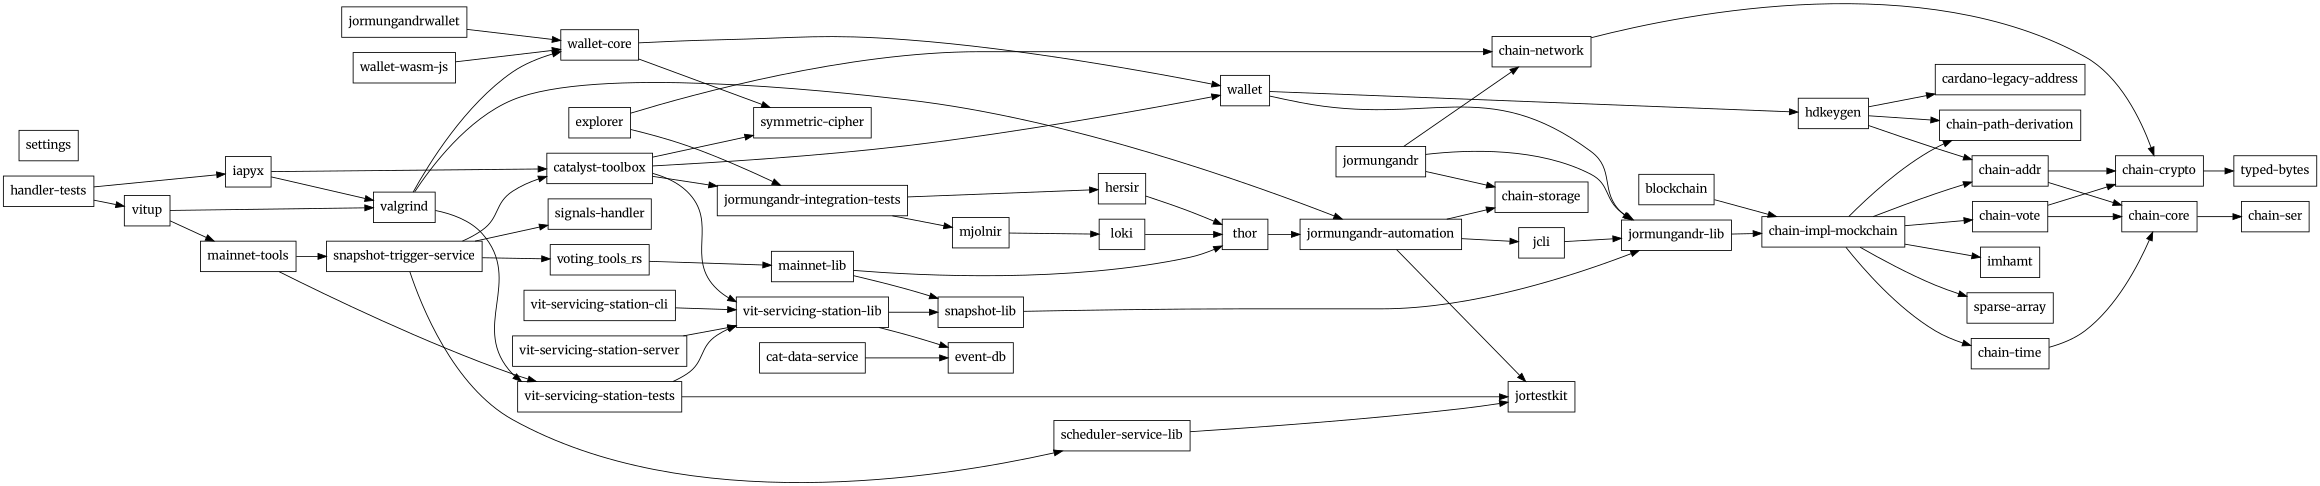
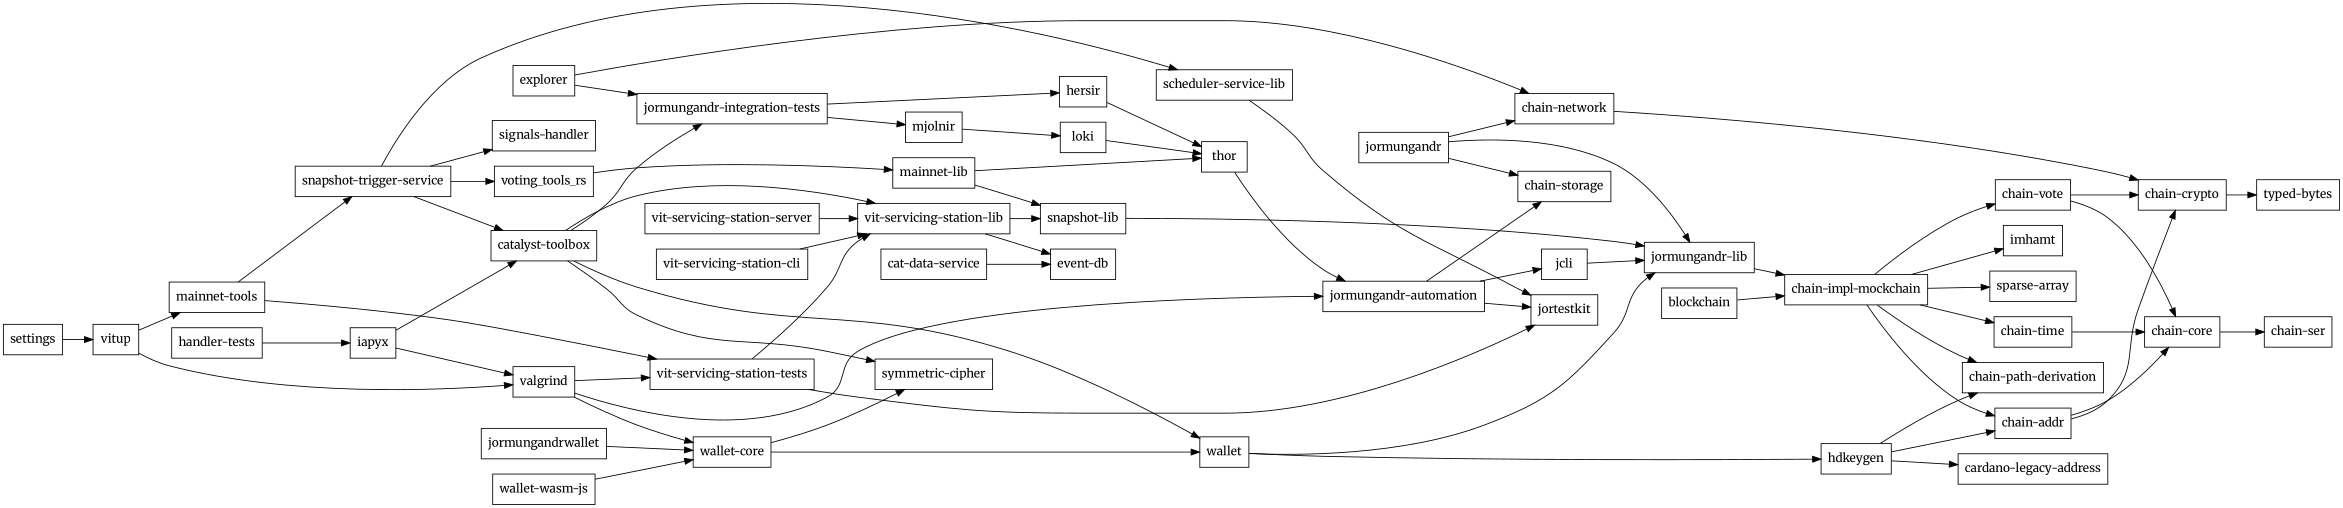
  digraph {
    fontname=Merriweather
    rankdir=LR
    node [fontname=Merriweather shape=box]
    edge [fontname=Merriweather]
    n1 [label="catalyst-toolbox"]
    n2 [label="jormungandr-integration-tests"]
    n3 [label="symmetric-cipher"]
    n4 [label="vit-servicing-station-lib"]
    n5 [label=wallet]
    n6 [label=hersir]
    n7 [label=mjolnir]
    n8 [label="snapshot-lib"]
    n9 [label="event-db"]
    n10 [label="jormungandr-lib"]
    n11 [label=hdkeygen]
    n12 [label="chain-addr"]
    n13 [label="chain-core"]
    n14 [label="chain-crypto"]
    n15 [label="chain-ser"]
    n16 [label="typed-bytes"]
    n17 [label="chain-impl-mockchain"]
    n18 [label="chain-time"]
    n19 [label="chain-vote"]
    n20 [label=imhamt]
    n21 [label="sparse-array"]
    n22 [label="chain-path-derivation"]
    n23 [label="cardano-legacy-address"]
    n24 [label="chain-storage"]
    n25 [label=jcli]
    n26 [label="jormungandr-automation"]
    n27 [label=jortestkit]
    n28 [label=thor]
    n29 [label=loki]
    n30 [label="vit-servicing-station-tests"]
    n31 [label="chain-network"]
    n32 [label=jormungandrwallet]
    n33 [label="wallet-core"]
    n34 [label="wallet-wasm-js"]
    n35 [label=jormungandr]
    n36 [label=explorer]
    n37 [label=settings]
    n38 [label=blockchain]
    n39 [label="vit-servicing-station-cli"]
    n40 [label="vit-servicing-station-server"]
    n41 [label=iapyx]
    n42 [label=valgrind]
    n43 [label=vitup]
    n44 [label="mainnet-tools"]
    n45 [label="snapshot-trigger-service"]
    n46 [label="mainnet-lib"]
    n47 [label="scheduler-service-lib"]
    n48 [label="signals-handler"]
    n49 [label=voting_tools_rs]
    n50 [label="handler-tests"]
    n51 [label="cat-data-service"]
    n1 -> n2
    n1 -> n3
    n1 -> n4
    n1 -> n5
    n2 -> n6
    n2 -> n7
    n4 -> n8
    n4 -> n9
    n5 -> n10
    n5 -> n11
    n6 -> n28
    n7 -> n29
    n8 -> n10
    n10 -> n17
    n11 -> n12
    n11 -> n22
    n11 -> n23
    n12 -> n13
    n12 -> n14
    n13 -> n15
    n14 -> n16
    n17 -> n12
    n17 -> n18
    n17 -> n19
    n17 -> n20
    n17 -> n21
    n17 -> n22
    n18 -> n13
    n19 -> n13
    n19 -> n14
    n25 -> n10
    n26 -> n24
    n26 -> n25
    n26 -> n27
    n28 -> n26
    n29 -> n28
    n30 -> n4
    n30 -> n27
    n31 -> n14
    n32 -> n33
    n33 -> n3
    n33 -> n5
    n34 -> n33
    n35 -> n10
    n35 -> n24
    n35 -> n31
    n36 -> n2
    n36 -> n31
    n38 -> n17
    n39 -> n4
    n40 -> n4
    n41 -> n1
    n41 -> n42
    n42 -> n26
    n42 -> n30
    n42 -> n33
    n43 -> n42
    n43 -> n44
    n44 -> n30
    n44 -> n45
    n45 -> n1
    n45 -> n47
    n45 -> n48
    n45 -> n49
    n46 -> n8
    n46 -> n28
    n47 -> n27
    n49 -> n46
    n50 -> n41
-   n50 -> n43
+   n37 -> n43
    n51 -> n9
  }
